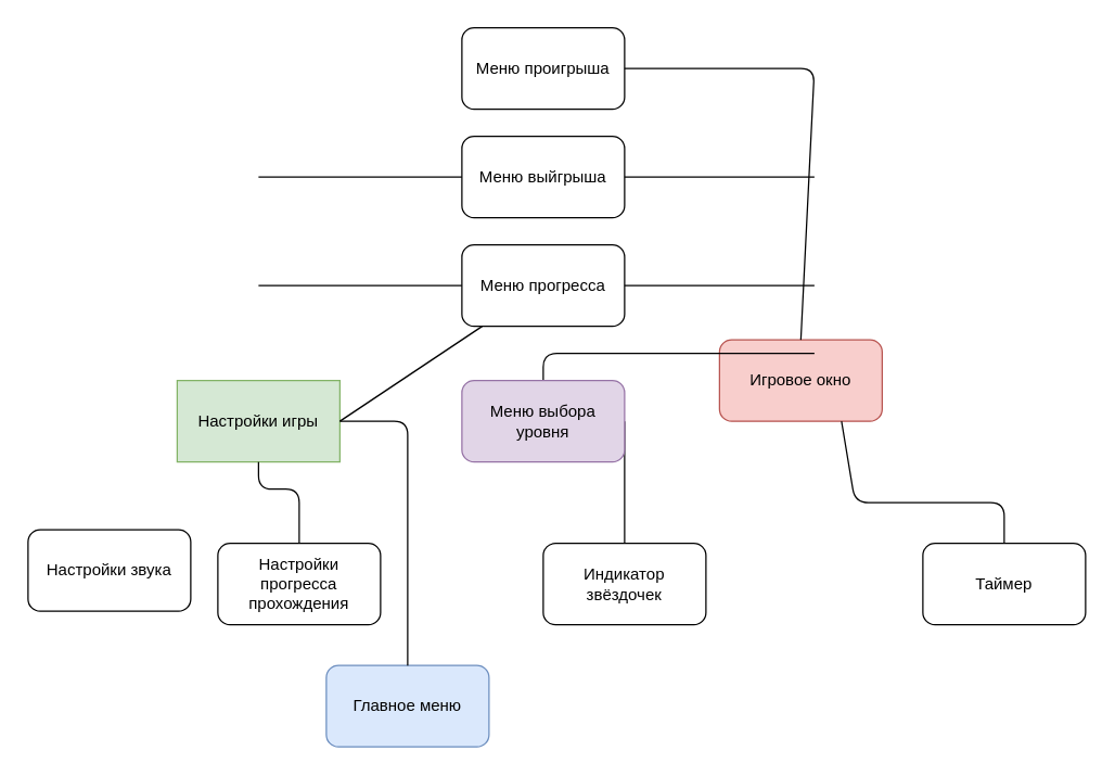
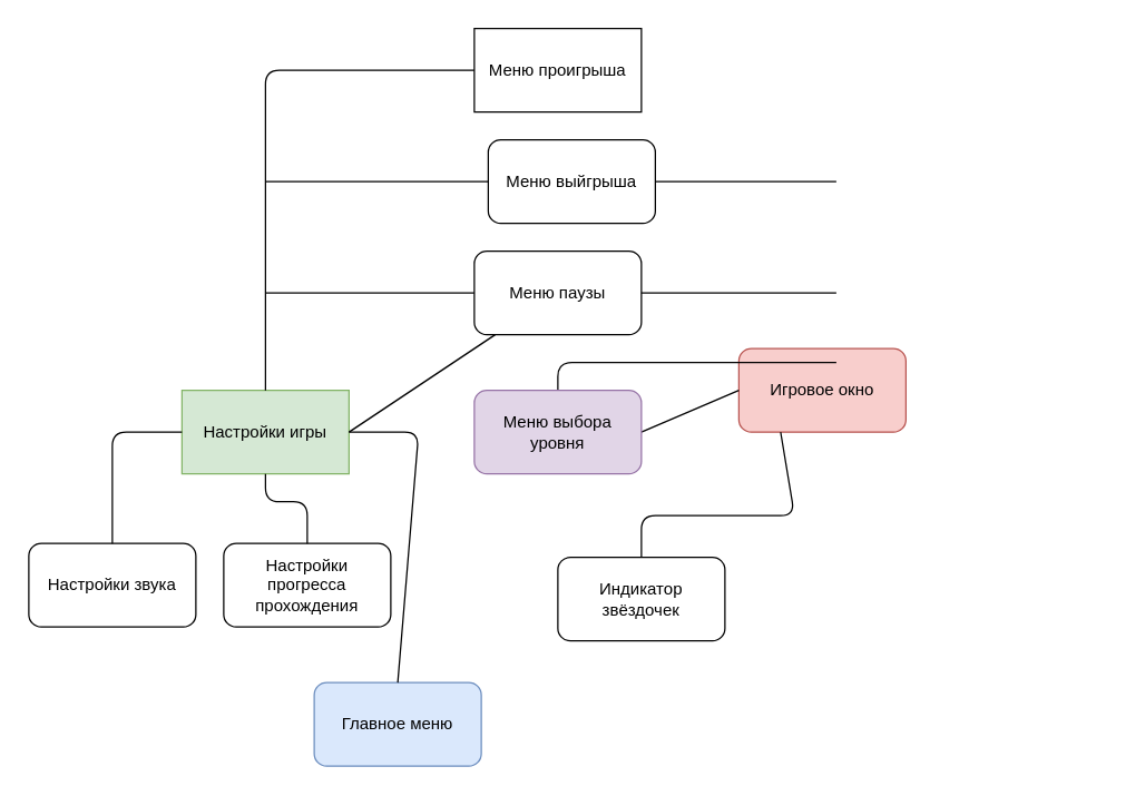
  <mxCell id="0" />
  <mxCell id="1" parent="0" />
- <mxCell id="2" value="Главное меню" style="rounded=1;whiteSpace=wrap;html=1;fillColor=#dae8fc;strokeColor=#6c8ebf;" parent="1" vertex="1"><mxGeometry x="240" y="490" width="120" height="60" as="geometry" /></mxCell>
+ <mxCell id="2" value="Главное меню" style="rounded=1;whiteSpace=wrap;html=1;fillColor=#dae8fc;strokeColor=#6c8ebf;" parent="1" vertex="1"><mxGeometry x="225" y="490" width="120" height="60" as="geometry" /></mxCell>
  <mxCell id="3" value="Настройки игры" style="whiteSpace=wrap;html=1;fillColor=#d5e8d4;strokeColor=#82b366;rounded=0;" parent="1" vertex="1"><mxGeometry x="130" y="280" width="120" height="60" as="geometry" /></mxCell>
  <mxCell id="4" value="Настройки звука" style="rounded=1;whiteSpace=wrap;html=1;" parent="1" vertex="1"><mxGeometry x="20" y="390" width="120" height="60" as="geometry" /></mxCell>
- <mxCell id="5" value="Настройки прогресса прохождения" style="rounded=1;whiteSpace=wrap;html=1;" parent="1" vertex="1"><mxGeometry x="160" y="400" width="120" height="60" as="geometry" /></mxCell>
+ <mxCell id="5" value="Настройки прогресса прохождения" style="rounded=1;whiteSpace=wrap;html=1;" parent="1" vertex="1"><mxGeometry x="160" y="390" width="120" height="60" as="geometry" /></mxCell>
  <mxCell id="6" value="Игровое окно" style="rounded=1;whiteSpace=wrap;html=1;fillColor=#f8cecc;strokeColor=#b85450;" parent="1" vertex="1"><mxGeometry x="530" y="250" width="120" height="60" as="geometry" /></mxCell>
- <mxCell id="7" value="" style="endArrow=none;html=1;exitX=1;exitY=0.5;exitDx=0;exitDy=0;" parent="1" source="22" target="8" edge="1"><mxGeometry width="50" height="50" relative="1" as="geometry"><mxPoint x="480" y="310" as="sourcePoint" /><mxPoint x="520" y="300" as="targetPoint" /></mxGeometry></mxCell>
+ <mxCell id="7" value="" style="endArrow=none;html=1;entryX=0;entryY=0.5;entryDx=0;entryDy=0;exitX=1;exitY=0.5;exitDx=0;exitDy=0;" parent="1" source="22" target="6" edge="1"><mxGeometry width="50" height="50" relative="1" as="geometry"><mxPoint x="480" y="310" as="sourcePoint" /><mxPoint x="520" y="300" as="targetPoint" /></mxGeometry></mxCell>
  <mxCell id="8" value="Индикатор звёздочек" style="rounded=1;whiteSpace=wrap;html=1;" parent="1" vertex="1"><mxGeometry x="400" y="400" width="120" height="60" as="geometry" /></mxCell>
- <mxCell id="9" value="Таймер" style="rounded=1;whiteSpace=wrap;html=1;" parent="1" vertex="1"><mxGeometry x="680" y="400" width="120" height="60" as="geometry" /></mxCell>
- <mxCell id="11" value="" style="endArrow=none;html=1;entryX=0.75;entryY=1;entryDx=0;entryDy=0;exitX=0.5;exitY=0;exitDx=0;exitDy=0;" parent="1" source="9" target="6" edge="1"><mxGeometry width="50" height="50" relative="1" as="geometry"><mxPoint x="650" y="550" as="sourcePoint" /><mxPoint x="700" y="500" as="targetPoint" /><Array as="points"><mxPoint x="740" y="370" /><mxPoint x="630" y="370" /></Array></mxGeometry></mxCell>
- <mxCell id="12" value="Меню прогресса" style="rounded=1;whiteSpace=wrap;html=1;" parent="1" vertex="1"><mxGeometry x="340" y="180" width="120" height="60" as="geometry" /></mxCell>
- <mxCell id="13" value="Меню выйгрыша" style="rounded=1;whiteSpace=wrap;html=1;" parent="1" vertex="1"><mxGeometry x="340" y="100" width="120" height="60" as="geometry" /></mxCell>
- <mxCell id="14" value="Меню проигрыша" style="rounded=1;whiteSpace=wrap;html=1;" parent="1" vertex="1"><mxGeometry x="340" y="20" width="120" height="60" as="geometry" /></mxCell>
+ <mxCell id="10" value="" style="endArrow=none;html=1;exitX=0.5;exitY=0;exitDx=0;exitDy=0;entryX=0.25;entryY=1;entryDx=0;entryDy=0;" parent="1" source="8" target="6" edge="1"><mxGeometry width="50" height="50" relative="1" as="geometry"><mxPoint x="490" y="400" as="sourcePoint" /><mxPoint x="540" y="350" as="targetPoint" /><Array as="points"><mxPoint x="460" y="370" /><mxPoint x="570" y="370" /></Array></mxGeometry></mxCell>
+ <mxCell id="12" value="Меню паузы" style="rounded=1;whiteSpace=wrap;html=1;" parent="1" vertex="1"><mxGeometry x="340" y="180" width="120" height="60" as="geometry" /></mxCell>
+ <mxCell id="13" value="Меню выйгрыша" style="rounded=1;whiteSpace=wrap;html=1;" parent="1" vertex="1"><mxGeometry x="350" y="100" width="120" height="60" as="geometry" /></mxCell>
+ <mxCell id="14" value="Меню проигрыша" style="whiteSpace=wrap;html=1;rounded=0;" parent="1" vertex="1"><mxGeometry x="340" y="20" width="120" height="60" as="geometry" /></mxCell>
+ <mxCell id="15" value="" style="endArrow=none;html=1;exitX=0.5;exitY=0;exitDx=0;exitDy=0;entryX=0;entryY=0.5;entryDx=0;entryDy=0;" parent="1" source="3" target="14" edge="1"><mxGeometry width="50" height="50" relative="1" as="geometry"><mxPoint x="220" y="230" as="sourcePoint" /><mxPoint x="270" y="180" as="targetPoint" /><Array as="points"><mxPoint x="190" y="50" /></Array></mxGeometry></mxCell>
  <mxCell id="16" value="" style="endArrow=none;html=1;entryX=0;entryY=0.5;entryDx=0;entryDy=0;" parent="1" target="13" edge="1"><mxGeometry width="50" height="50" relative="1" as="geometry"><mxPoint x="190" y="130" as="sourcePoint" /><mxPoint x="300" y="90" as="targetPoint" /></mxGeometry></mxCell>
  <mxCell id="17" value="" style="endArrow=none;html=1;entryX=0;entryY=0.5;entryDx=0;entryDy=0;" parent="1" target="12" edge="1"><mxGeometry width="50" height="50" relative="1" as="geometry"><mxPoint x="190" y="210" as="sourcePoint" /><mxPoint x="280" y="180" as="targetPoint" /></mxGeometry></mxCell>
- <mxCell id="18" value="" style="endArrow=none;html=1;entryX=1;entryY=0.5;entryDx=0;entryDy=0;exitX=0.5;exitY=0;exitDx=0;exitDy=0;" parent="1" source="6" target="14" edge="1"><mxGeometry width="50" height="50" relative="1" as="geometry"><mxPoint x="510" y="180" as="sourcePoint" /><mxPoint x="560" y="130" as="targetPoint" /><Array as="points"><mxPoint x="600" y="50" /></Array></mxGeometry></mxCell>
  <mxCell id="19" value="" style="endArrow=none;html=1;exitX=1;exitY=0.5;exitDx=0;exitDy=0;" parent="1" source="13" edge="1"><mxGeometry width="50" height="50" relative="1" as="geometry"><mxPoint x="510" y="140" as="sourcePoint" /><mxPoint x="600" y="130" as="targetPoint" /></mxGeometry></mxCell>
  <mxCell id="20" value="" style="endArrow=none;html=1;exitX=1;exitY=0.5;exitDx=0;exitDy=0;" parent="1" source="12" edge="1"><mxGeometry width="50" height="50" relative="1" as="geometry"><mxPoint x="500" y="220" as="sourcePoint" /><mxPoint x="600" y="210" as="targetPoint" /></mxGeometry></mxCell>
  <mxCell id="21" value="" style="endArrow=none;html=1;exitX=0.5;exitY=0;exitDx=0;exitDy=0;" parent="1" source="22" edge="1"><mxGeometry width="50" height="50" relative="1" as="geometry"><mxPoint x="380" y="270" as="sourcePoint" /><mxPoint x="600" y="260" as="targetPoint" /><Array as="points"><mxPoint x="400" y="260" /></Array></mxGeometry></mxCell>
  <mxCell id="22" value="Меню выбора уровня" style="rounded=1;whiteSpace=wrap;html=1;fillColor=#e1d5e7;strokeColor=#9673a6;" parent="1" vertex="1"><mxGeometry x="340" y="280" width="120" height="60" as="geometry" /></mxCell>
  <mxCell id="23" value="" style="endArrow=none;html=1;entryX=1;entryY=0.5;entryDx=0;entryDy=0;exitX=0.5;exitY=0;exitDx=0;exitDy=0;" parent="1" source="2" target="3" edge="1"><mxGeometry width="50" height="50" relative="1" as="geometry"><mxPoint x="390" y="410" as="sourcePoint" /><mxPoint x="440" y="360" as="targetPoint" /><Array as="points"><mxPoint x="300" y="310" /></Array></mxGeometry></mxCell>
  <mxCell id="24" value="" style="endArrow=none;html=1;exitX=1;exitY=0.5;exitDx=0;exitDy=0;" parent="1" source="3" target="12" edge="1"><mxGeometry width="50" height="50" relative="1" as="geometry"><mxPoint x="380" y="310" as="sourcePoint" /><mxPoint x="470" y="340" as="targetPoint" /></mxGeometry></mxCell>
+ <mxCell id="25" value="" style="endArrow=none;html=1;entryX=0;entryY=0.5;entryDx=0;entryDy=0;exitX=0.5;exitY=0;exitDx=0;exitDy=0;" parent="1" source="4" target="3" edge="1"><mxGeometry width="50" height="50" relative="1" as="geometry"><mxPoint x="60" y="350" as="sourcePoint" /><mxPoint x="110" y="300" as="targetPoint" /><Array as="points"><mxPoint x="80" y="310" /></Array></mxGeometry></mxCell>
  <mxCell id="26" value="" style="endArrow=none;html=1;entryX=0.5;entryY=1;entryDx=0;entryDy=0;exitX=0.5;exitY=0;exitDx=0;exitDy=0;" parent="1" source="5" target="3" edge="1"><mxGeometry width="50" height="50" relative="1" as="geometry"><mxPoint x="190" y="420" as="sourcePoint" /><mxPoint x="240" y="370" as="targetPoint" /><Array as="points"><mxPoint x="220" y="360" /><mxPoint x="190" y="360" /></Array></mxGeometry></mxCell>
